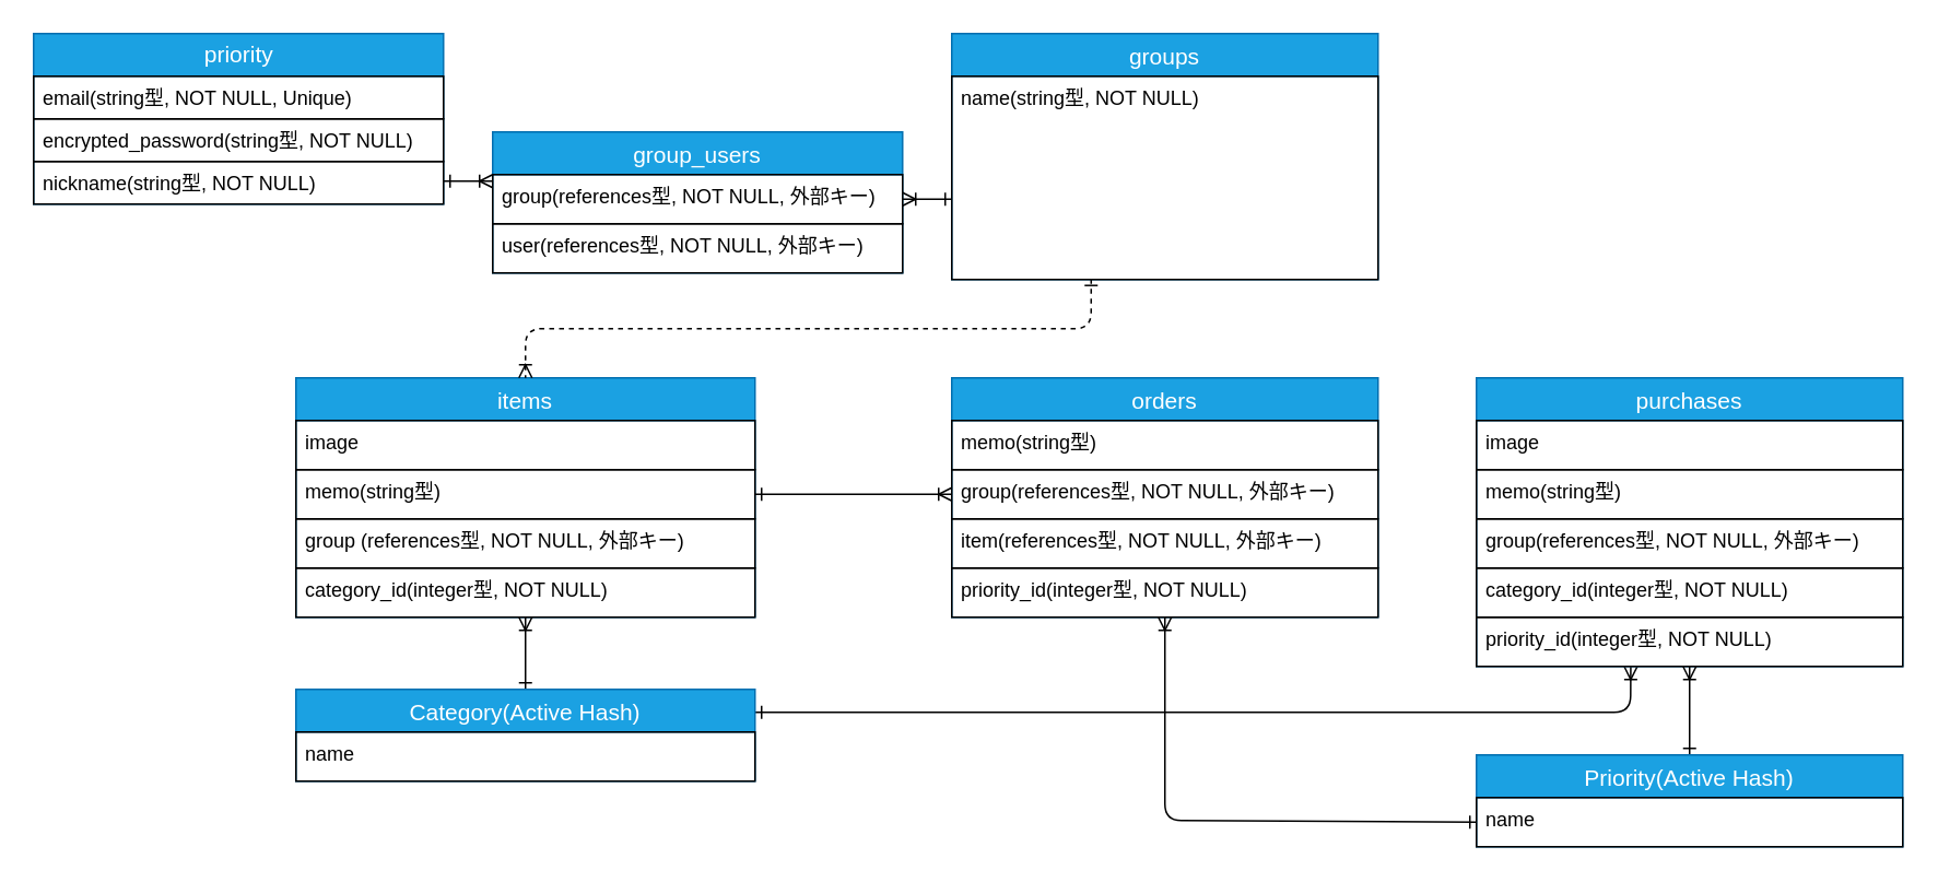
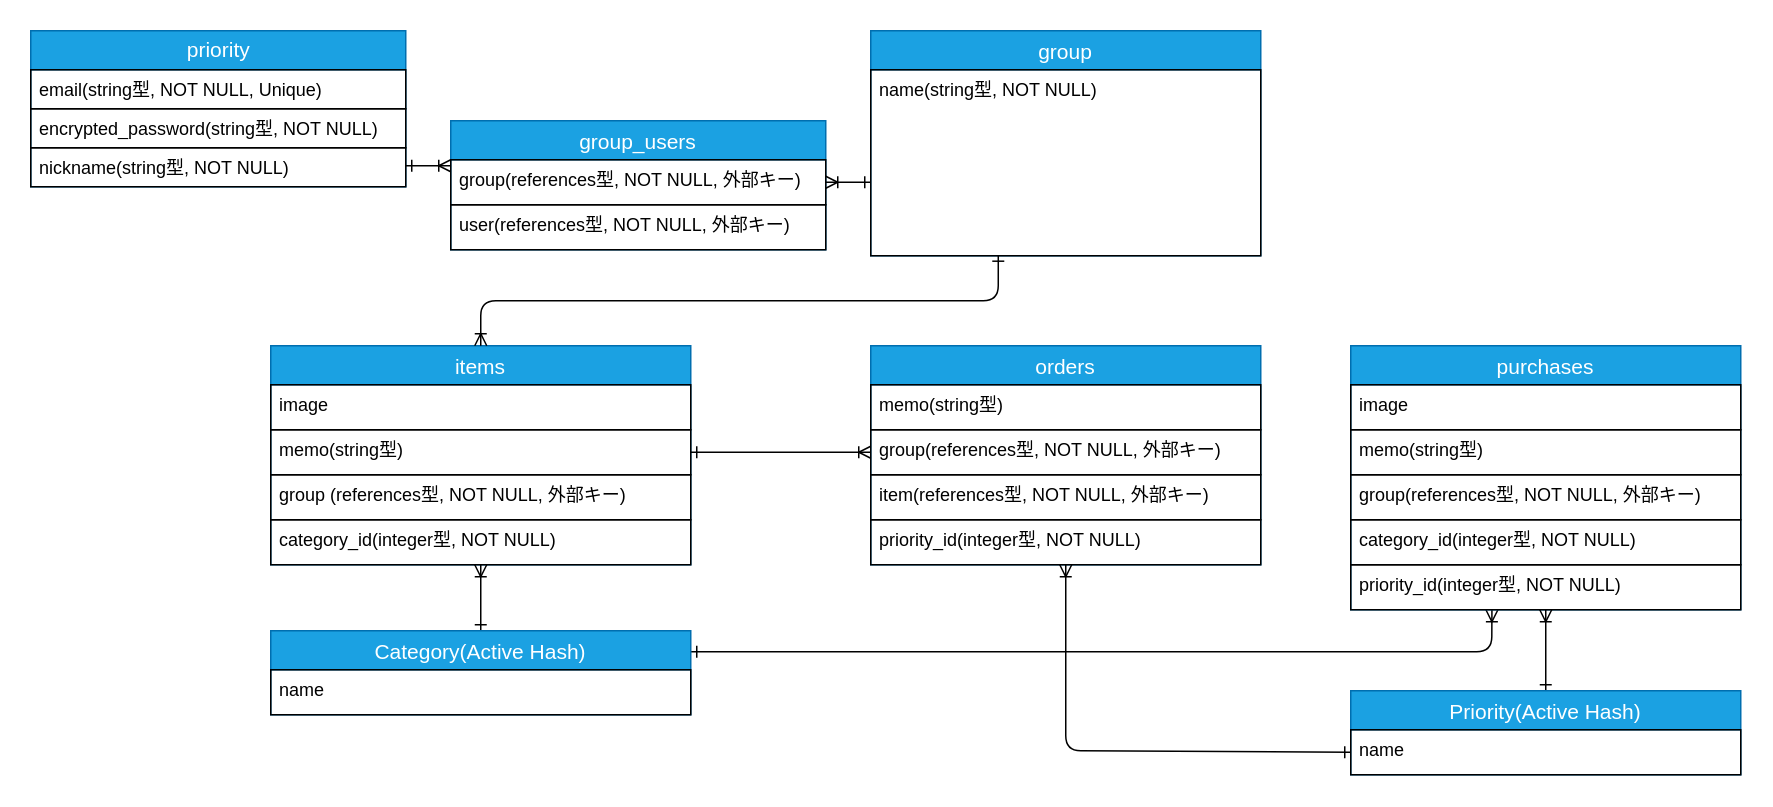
  <mxCell id="0" />
  <mxCell id="1" parent="0" />
  <mxCell id="2" value="&lt;font style=&quot;font-size: 14px;&quot;&gt;priority&lt;/font&gt;" style="swimlane;fontStyle=0;childLayout=stackLayout;horizontal=1;startSize=26;fillColor=#1ba1e2;horizontalStack=0;resizeParent=1;resizeParentMax=0;resizeLast=0;collapsible=1;marginBottom=0;html=1;fontColor=#ffffff;strokeColor=#006EAF;" parent="1" vertex="1"><mxGeometry x="20" y="20" width="250" height="104" as="geometry" /></mxCell>
  <mxCell id="3" value="email(string型, NOT NULL, Unique)" style="text;strokeColor=#000000;fillColor=none;align=left;verticalAlign=top;spacingLeft=4;spacingRight=4;overflow=hidden;rotatable=0;points=[[0,0.5],[1,0.5]];portConstraint=eastwest;whiteSpace=wrap;html=1;fontColor=#000000;" parent="2" vertex="1"><mxGeometry y="26" width="250" height="26" as="geometry" /></mxCell>
  <mxCell id="4" value="encrypted_password(string型, NOT NULL)" style="text;strokeColor=#000000;fillColor=none;align=left;verticalAlign=top;spacingLeft=4;spacingRight=4;overflow=hidden;rotatable=0;points=[[0,0.5],[1,0.5]];portConstraint=eastwest;whiteSpace=wrap;html=1;fontColor=#000000;" parent="2" vertex="1"><mxGeometry y="52" width="250" height="26" as="geometry" /></mxCell>
  <mxCell id="5" value="nickname(string型, NOT NULL)" style="text;strokeColor=#000000;fillColor=none;align=left;verticalAlign=top;spacingLeft=4;spacingRight=4;overflow=hidden;rotatable=0;points=[[0,0.5],[1,0.5]];portConstraint=eastwest;whiteSpace=wrap;html=1;fontColor=#000000;" parent="2" vertex="1"><mxGeometry y="78" width="250" height="26" as="geometry" /></mxCell>
  <mxCell id="6" value="group_users" style="swimlane;fontStyle=0;childLayout=stackLayout;horizontal=1;startSize=26;horizontalStack=0;resizeParent=1;resizeParentMax=0;resizeLast=0;collapsible=1;marginBottom=0;align=center;fontSize=14;strokeColor=#006EAF;fillColor=#1ba1e2;fontColor=#ffffff;" parent="1" vertex="1"><mxGeometry x="300" y="80" width="250" height="86" as="geometry" /></mxCell>
  <mxCell id="7" value="group(references型, NOT NULL, 外部キー)" style="text;strokeColor=#000000;fillColor=none;spacingLeft=4;spacingRight=4;overflow=hidden;rotatable=0;points=[[0,0.5],[1,0.5]];portConstraint=eastwest;fontSize=12;fontColor=#000000;" parent="6" vertex="1"><mxGeometry y="26" width="250" height="30" as="geometry" /></mxCell>
  <mxCell id="8" value="user(references型, NOT NULL, 外部キー)" style="text;strokeColor=#000000;fillColor=none;spacingLeft=4;spacingRight=4;overflow=hidden;rotatable=0;points=[[0,0.5],[1,0.5]];portConstraint=eastwest;fontSize=12;fontColor=#000000;" parent="6" vertex="1"><mxGeometry y="56" width="250" height="30" as="geometry" /></mxCell>
- <mxCell id="9" value="groups" style="swimlane;fontStyle=0;childLayout=stackLayout;horizontal=1;startSize=26;horizontalStack=0;resizeParent=1;resizeParentMax=0;resizeLast=0;collapsible=1;marginBottom=0;align=center;fontSize=14;fontColor=#ffffff;strokeColor=#006EAF;fillColor=#1ba1e2;" parent="1" vertex="1"><mxGeometry x="580" y="20" width="260" height="150" as="geometry" /></mxCell>
+ <mxCell id="9" value="group" style="swimlane;fontStyle=0;childLayout=stackLayout;horizontal=1;startSize=26;horizontalStack=0;resizeParent=1;resizeParentMax=0;resizeLast=0;collapsible=1;marginBottom=0;align=center;fontSize=14;fontColor=#ffffff;strokeColor=#006EAF;fillColor=#1ba1e2;" parent="1" vertex="1"><mxGeometry x="580" y="20" width="260" height="150" as="geometry" /></mxCell>
  <mxCell id="10" value="name(string型, NOT NULL)" style="text;strokeColor=#000000;fillColor=none;spacingLeft=4;spacingRight=4;overflow=hidden;rotatable=0;points=[[0,0.5],[1,0.5]];portConstraint=eastwest;fontSize=12;fontColor=#000000;" parent="9" vertex="1"><mxGeometry y="26" width="260" height="124" as="geometry" /></mxCell>
  <mxCell id="11" value="orders" style="swimlane;fontStyle=0;childLayout=stackLayout;horizontal=1;startSize=26;horizontalStack=0;resizeParent=1;resizeParentMax=0;resizeLast=0;collapsible=1;marginBottom=0;align=center;fontSize=14;fontColor=#ffffff;strokeColor=#006EAF;fillColor=#1ba1e2;" parent="1" vertex="1"><mxGeometry x="580" y="230" width="260" height="146" as="geometry" /></mxCell>
  <mxCell id="12" value="memo(string型)" style="text;strokeColor=#000000;fillColor=none;spacingLeft=4;spacingRight=4;overflow=hidden;rotatable=0;points=[[0,0.5],[1,0.5]];portConstraint=eastwest;fontSize=12;fontColor=#000000;" parent="11" vertex="1"><mxGeometry y="26" width="260" height="30" as="geometry" /></mxCell>
  <mxCell id="13" value="group(references型, NOT NULL, 外部キー)" style="text;strokeColor=#000000;fillColor=none;spacingLeft=4;spacingRight=4;overflow=hidden;rotatable=0;points=[[0,0.5],[1,0.5]];portConstraint=eastwest;fontSize=12;fontColor=#000000;" parent="11" vertex="1"><mxGeometry y="56" width="260" height="30" as="geometry" /></mxCell>
  <mxCell id="14" value="item(references型, NOT NULL, 外部キー)" style="text;strokeColor=#000000;fillColor=none;spacingLeft=4;spacingRight=4;overflow=hidden;rotatable=0;points=[[0,0.5],[1,0.5]];portConstraint=eastwest;fontSize=12;fontColor=#000000;" parent="11" vertex="1"><mxGeometry y="86" width="260" height="30" as="geometry" /></mxCell>
  <mxCell id="15" value="priority_id(integer型, NOT NULL)&#10;" style="text;strokeColor=#000000;fillColor=none;spacingLeft=4;spacingRight=4;overflow=hidden;rotatable=0;points=[[0,0.5],[1,0.5]];portConstraint=eastwest;fontSize=12;fontColor=#000000;" parent="11" vertex="1"><mxGeometry y="116" width="260" height="30" as="geometry" /></mxCell>
  <mxCell id="16" value="" style="edgeStyle=none;html=1;fontSize=14;startArrow=ERone;startFill=0;endArrow=ERoneToMany;endFill=0;exitX=0;exitY=0.5;exitDx=0;exitDy=0;fontColor=#000000;strokeColor=#000000;" parent="1" source="38" target="15" edge="1"><mxGeometry relative="1" as="geometry"><mxPoint x="710" y="460" as="sourcePoint" /><Array as="points"><mxPoint x="710" y="500" /></Array></mxGeometry></mxCell>
  <mxCell id="17" value="items" style="swimlane;fontStyle=0;childLayout=stackLayout;horizontal=1;startSize=26;horizontalStack=0;resizeParent=1;resizeParentMax=0;resizeLast=0;collapsible=1;marginBottom=0;align=center;fontSize=14;fontColor=#ffffff;strokeColor=#006EAF;fillColor=#1ba1e2;" parent="1" vertex="1"><mxGeometry x="180" y="230" width="280" height="146" as="geometry" /></mxCell>
  <mxCell id="18" value="image" style="text;strokeColor=#000000;fillColor=none;spacingLeft=4;spacingRight=4;overflow=hidden;rotatable=0;points=[[0,0.5],[1,0.5]];portConstraint=eastwest;fontSize=12;fontColor=#000000;" parent="17" vertex="1"><mxGeometry y="26" width="280" height="30" as="geometry" /></mxCell>
  <mxCell id="19" value="memo(string型)" style="text;strokeColor=#000000;fillColor=none;spacingLeft=4;spacingRight=4;overflow=hidden;rotatable=0;points=[[0,0.5],[1,0.5]];portConstraint=eastwest;fontSize=12;fontColor=#000000;" parent="17" vertex="1"><mxGeometry y="56" width="280" height="30" as="geometry" /></mxCell>
  <mxCell id="20" value="group (references型, NOT NULL, 外部キー)" style="text;strokeColor=#000000;fillColor=none;spacingLeft=4;spacingRight=4;overflow=hidden;rotatable=0;points=[[0,0.5],[1,0.5]];portConstraint=eastwest;fontSize=12;fontColor=#000000;" parent="17" vertex="1"><mxGeometry y="86" width="280" height="30" as="geometry" /></mxCell>
  <mxCell id="21" value="category_id(integer型, NOT NULL)" style="text;strokeColor=#000000;fillColor=none;spacingLeft=4;spacingRight=4;overflow=hidden;rotatable=0;points=[[0,0.5],[1,0.5]];portConstraint=eastwest;fontSize=12;fontColor=#000000;" parent="17" vertex="1"><mxGeometry y="116" width="280" height="30" as="geometry" /></mxCell>
  <mxCell id="22" value="" style="edgeStyle=none;html=1;startArrow=ERone;startFill=0;endArrow=ERoneToMany;endFill=0;fontColor=#000000;strokeColor=#000000;" parent="1" source="24" target="21" edge="1"><mxGeometry relative="1" as="geometry" /></mxCell>
  <mxCell id="23" style="edgeStyle=none;html=1;exitX=1;exitY=0.25;exitDx=0;exitDy=0;startArrow=ERone;startFill=0;endArrow=ERoneToMany;endFill=0;entryX=0.362;entryY=1;entryDx=0;entryDy=0;entryPerimeter=0;fontColor=#000000;strokeColor=#000000;" parent="1" source="24" target="35" edge="1"><mxGeometry relative="1" as="geometry"><mxPoint x="992" y="410" as="targetPoint" /><Array as="points"><mxPoint x="880" y="434" /><mxPoint x="994" y="434" /></Array></mxGeometry></mxCell>
  <mxCell id="24" value="Category(Active Hash)" style="swimlane;fontStyle=0;childLayout=stackLayout;horizontal=1;startSize=26;horizontalStack=0;resizeParent=1;resizeParentMax=0;resizeLast=0;collapsible=1;marginBottom=0;align=center;fontSize=14;fontColor=#ffffff;strokeColor=#006EAF;fillColor=#1ba1e2;" parent="1" vertex="1"><mxGeometry x="180" y="420" width="280" height="56" as="geometry" /></mxCell>
  <mxCell id="25" value="name" style="text;strokeColor=#000000;fillColor=none;spacingLeft=4;spacingRight=4;overflow=hidden;rotatable=0;points=[[0,0.5],[1,0.5]];portConstraint=eastwest;fontSize=12;fontColor=#000000;" parent="24" vertex="1"><mxGeometry y="26" width="280" height="30" as="geometry" /></mxCell>
- <mxCell id="26" style="edgeStyle=orthogonalEdgeStyle;html=1;exitX=0.327;exitY=0.997;exitDx=0;exitDy=0;entryX=0.5;entryY=0;entryDx=0;entryDy=0;startArrow=ERone;startFill=0;endArrow=ERoneToMany;endFill=0;exitPerimeter=0;fontColor=#000000;strokeColor=#000000;dashed=1;" parent="1" source="10" target="17" edge="1"><mxGeometry relative="1" as="geometry" /></mxCell>
+ <mxCell id="26" style="edgeStyle=orthogonalEdgeStyle;html=1;exitX=0.327;exitY=0.997;exitDx=0;exitDy=0;entryX=0.5;entryY=0;entryDx=0;entryDy=0;startArrow=ERone;startFill=0;endArrow=ERoneToMany;endFill=0;exitPerimeter=0;fontColor=#000000;strokeColor=#000000;" parent="1" source="10" target="17" edge="1"><mxGeometry relative="1" as="geometry" /></mxCell>
  <mxCell id="27" value="" style="edgeStyle=none;html=1;startArrow=ERoneToMany;startFill=0;endArrow=ERone;endFill=0;fontColor=#000000;strokeColor=#000000;" parent="1" edge="1"><mxGeometry relative="1" as="geometry"><mxPoint x="300" y="110" as="sourcePoint" /><mxPoint x="270" y="110" as="targetPoint" /></mxGeometry></mxCell>
  <mxCell id="28" style="edgeStyle=none;html=1;exitX=1;exitY=0.5;exitDx=0;exitDy=0;entryX=0;entryY=0.605;entryDx=0;entryDy=0;entryPerimeter=0;startArrow=ERoneToMany;startFill=0;endArrow=ERone;endFill=0;fontColor=#000000;strokeColor=#000000;" parent="1" source="7" target="10" edge="1"><mxGeometry relative="1" as="geometry" /></mxCell>
  <mxCell id="29" style="edgeStyle=none;html=1;exitX=1;exitY=0.5;exitDx=0;exitDy=0;entryX=0;entryY=0.5;entryDx=0;entryDy=0;endArrow=ERoneToMany;endFill=0;startArrow=ERone;startFill=0;fontColor=#000000;strokeColor=#000000;" parent="1" source="19" target="13" edge="1"><mxGeometry relative="1" as="geometry" /></mxCell>
  <mxCell id="30" value="purchases" style="swimlane;fontStyle=0;childLayout=stackLayout;horizontal=1;startSize=26;horizontalStack=0;resizeParent=1;resizeParentMax=0;resizeLast=0;collapsible=1;marginBottom=0;align=center;fontSize=14;fontColor=#ffffff;strokeColor=#006EAF;fillColor=#1ba1e2;" parent="1" vertex="1"><mxGeometry x="900" y="230" width="260" height="176" as="geometry" /></mxCell>
  <mxCell id="31" value="image" style="text;strokeColor=#000000;fillColor=none;spacingLeft=4;spacingRight=4;overflow=hidden;rotatable=0;points=[[0,0.5],[1,0.5]];portConstraint=eastwest;fontSize=12;fontColor=#000000;" parent="30" vertex="1"><mxGeometry y="26" width="260" height="30" as="geometry" /></mxCell>
  <mxCell id="32" value="memo(string型)" style="text;strokeColor=#000000;fillColor=none;spacingLeft=4;spacingRight=4;overflow=hidden;rotatable=0;points=[[0,0.5],[1,0.5]];portConstraint=eastwest;fontSize=12;fontColor=#000000;" parent="30" vertex="1"><mxGeometry y="56" width="260" height="30" as="geometry" /></mxCell>
  <mxCell id="33" value="group(references型, NOT NULL, 外部キー)" style="text;strokeColor=#000000;fillColor=none;spacingLeft=4;spacingRight=4;overflow=hidden;rotatable=0;points=[[0,0.5],[1,0.5]];portConstraint=eastwest;fontSize=12;fontColor=#000000;" parent="30" vertex="1"><mxGeometry y="86" width="260" height="30" as="geometry" /></mxCell>
  <mxCell id="34" value="category_id(integer型, NOT NULL)" style="text;strokeColor=#000000;fillColor=none;spacingLeft=4;spacingRight=4;overflow=hidden;rotatable=0;points=[[0,0.5],[1,0.5]];portConstraint=eastwest;fontSize=12;fontColor=#000000;" parent="30" vertex="1"><mxGeometry y="116" width="260" height="30" as="geometry" /></mxCell>
  <mxCell id="35" value="priority_id(integer型, NOT NULL)&#10;" style="text;strokeColor=#000000;fillColor=none;spacingLeft=4;spacingRight=4;overflow=hidden;rotatable=0;points=[[0,0.5],[1,0.5]];portConstraint=eastwest;fontSize=12;fontColor=#000000;" parent="30" vertex="1"><mxGeometry y="146" width="260" height="30" as="geometry" /></mxCell>
  <mxCell id="36" style="edgeStyle=none;html=1;exitX=0.5;exitY=0;exitDx=0;exitDy=0;entryX=0.5;entryY=1;entryDx=0;entryDy=0;entryPerimeter=0;startArrow=ERone;startFill=0;endArrow=ERoneToMany;endFill=0;fontColor=#000000;strokeColor=#000000;" parent="1" source="37" target="35" edge="1"><mxGeometry relative="1" as="geometry" /></mxCell>
  <mxCell id="37" value="Priority(Active Hash)" style="swimlane;fontStyle=0;childLayout=stackLayout;horizontal=1;startSize=26;horizontalStack=0;resizeParent=1;resizeParentMax=0;resizeLast=0;collapsible=1;marginBottom=0;align=center;fontSize=14;fontColor=#ffffff;strokeColor=#006EAF;fillColor=#1ba1e2;" parent="1" vertex="1"><mxGeometry x="900" y="460" width="260" height="56" as="geometry" /></mxCell>
  <mxCell id="38" value="name" style="text;strokeColor=#000000;fillColor=none;spacingLeft=4;spacingRight=4;overflow=hidden;rotatable=0;points=[[0,0.5],[1,0.5]];portConstraint=eastwest;fontSize=12;fontColor=#000000;" parent="37" vertex="1"><mxGeometry y="26" width="260" height="30" as="geometry" /></mxCell>
